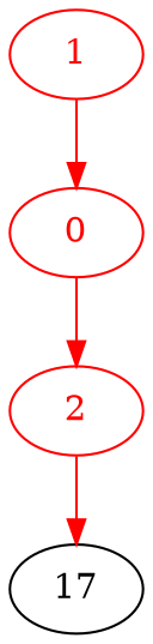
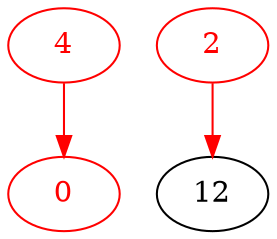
  digraph {
    node [color=red fontcolor=red]
    edge [color=red]
    0
    2
-   17 [color=black fontcolor=black]
-   4 [label=1]
-   0 -> 2
+   17 [color=black fontcolor=black label=12]
+   4
    2 -> 17
    4 -> 0
  }
